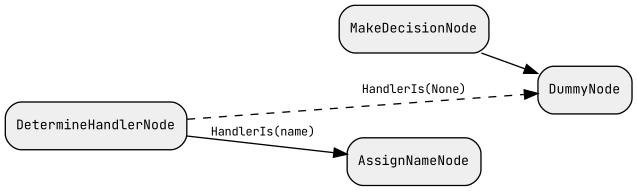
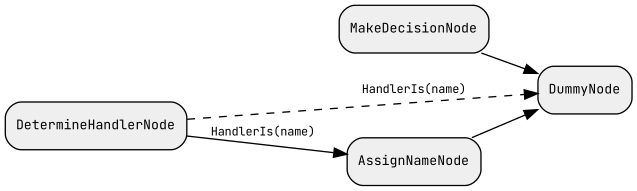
  digraph {
    compound=true
    fontname="JetBrains Mono"
    rankdir=LR
    node [fillcolor="#EFEFEF" fontname="JetBrains Mono" fontsize=10 shape=box style="rounded,filled"]
    edge [fontname="JetBrains Mono" fontsize=9 style=solid]
    n1 [label=MakeDecisionNode]
    n2 [label=DummyNode]
    n3 [label=AssignNameNode]
    n4 [label=DetermineHandlerNode]
    n1 -> n2
-   n4 -> n2 [label="HandlerIs(None)" style=dashed]
+   n3 -> n2
+   n4 -> n2 [label="HandlerIs(name)" style=dashed]
    n4 -> n3 [label="HandlerIs(name)"]
  }
